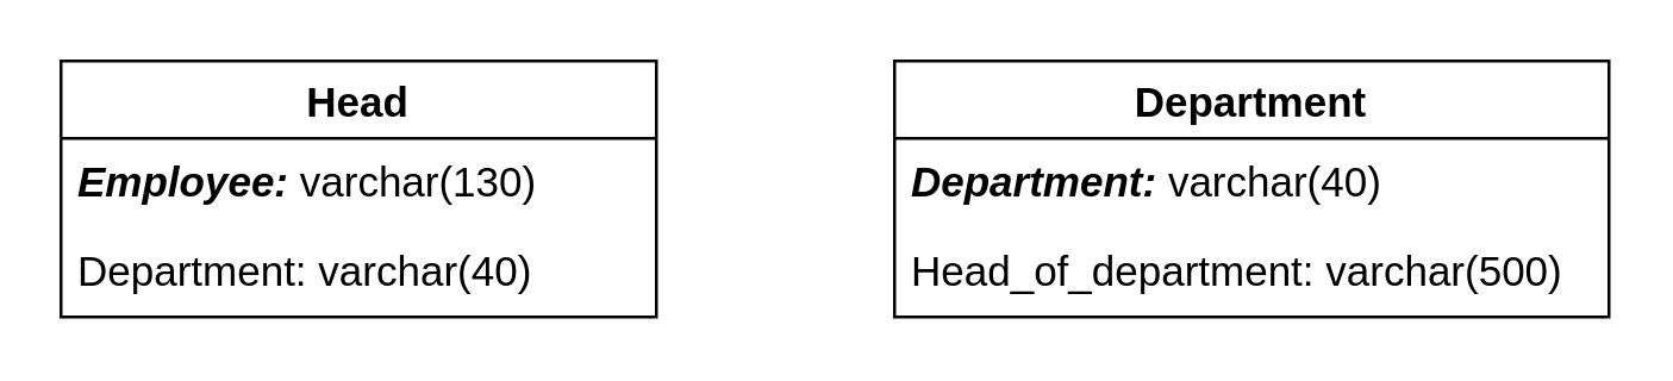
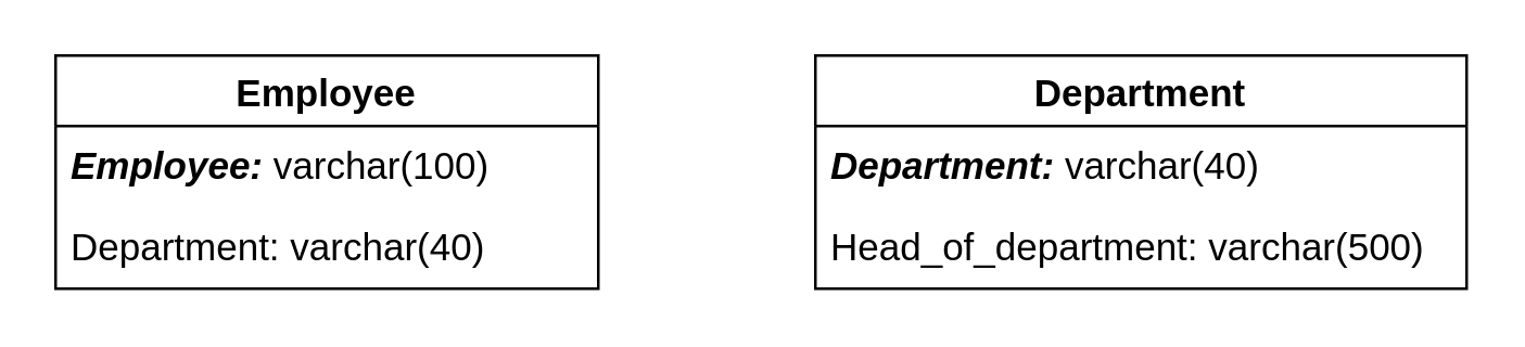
  <mxCell id="0" />
  <mxCell id="1" parent="0" />
- <mxCell id="2" value="Head" style="swimlane;fontStyle=1;childLayout=stackLayout;horizontal=1;startSize=26;horizontalStack=0;resizeParent=1;resizeParentMax=0;resizeLast=0;collapsible=1;marginBottom=0;align=center;fontSize=14;rounded=0;sketch=0;" parent="1" vertex="1"><mxGeometry x="20" y="20" width="200" height="86" as="geometry" /></mxCell>
- <mxCell id="3" value="&lt;i style=&quot;font-size: 14px;&quot;&gt;&lt;b style=&quot;font-size: 14px;&quot;&gt;Employee:&lt;/b&gt;&lt;/i&gt; varchar(130)" style="text;strokeColor=none;fillColor=none;spacingLeft=4;spacingRight=4;overflow=hidden;rotatable=0;points=[[0,0.5],[1,0.5]];portConstraint=eastwest;fontSize=14;rounded=0;sketch=0;html=1;" parent="2" vertex="1"><mxGeometry y="26" width="200" height="30" as="geometry" /></mxCell>
+ <mxCell id="2" value="Employee" style="swimlane;fontStyle=1;childLayout=stackLayout;horizontal=1;startSize=26;horizontalStack=0;resizeParent=1;resizeParentMax=0;resizeLast=0;collapsible=1;marginBottom=0;align=center;fontSize=14;rounded=0;sketch=0;" parent="1" vertex="1"><mxGeometry x="20" y="20" width="200" height="86" as="geometry" /></mxCell>
+ <mxCell id="3" value="&lt;i style=&quot;font-size: 14px;&quot;&gt;&lt;b style=&quot;font-size: 14px;&quot;&gt;Employee:&lt;/b&gt;&lt;/i&gt; varchar(100)" style="text;strokeColor=none;fillColor=none;spacingLeft=4;spacingRight=4;overflow=hidden;rotatable=0;points=[[0,0.5],[1,0.5]];portConstraint=eastwest;fontSize=14;rounded=0;sketch=0;html=1;" parent="2" vertex="1"><mxGeometry y="26" width="200" height="30" as="geometry" /></mxCell>
  <mxCell id="4" value="&lt;span style=&quot;font-size: 14px&quot;&gt;&lt;span style=&quot;font-size: 14px&quot;&gt;Department:&lt;/span&gt;&lt;/span&gt; varchar(40)" style="text;strokeColor=none;fillColor=none;spacingLeft=4;spacingRight=4;overflow=hidden;rotatable=0;points=[[0,0.5],[1,0.5]];portConstraint=eastwest;fontSize=14;rounded=0;sketch=0;html=1;" parent="2" vertex="1"><mxGeometry y="56" width="200" height="30" as="geometry" /></mxCell>
  <mxCell id="5" value="Department" style="swimlane;fontStyle=1;childLayout=stackLayout;horizontal=1;startSize=26;horizontalStack=0;resizeParent=1;resizeParentMax=0;resizeLast=0;collapsible=1;marginBottom=0;align=center;fontSize=14;rounded=0;sketch=0;" parent="1" vertex="1"><mxGeometry x="300" y="20" width="240" height="86" as="geometry" /></mxCell>
  <mxCell id="6" value="&lt;b style=&quot;font-size: 14px;&quot;&gt;&lt;i style=&quot;font-size: 14px;&quot;&gt;Department:&lt;/i&gt;&lt;/b&gt; varchar(40)" style="text;strokeColor=none;fillColor=none;spacingLeft=4;spacingRight=4;overflow=hidden;rotatable=0;points=[[0,0.5],[1,0.5]];portConstraint=eastwest;fontSize=14;rounded=0;sketch=0;fontStyle=0;html=1;" parent="5" vertex="1"><mxGeometry y="26" width="240" height="30" as="geometry" /></mxCell>
  <mxCell id="7" value="&lt;span style=&quot;font-size: 14px&quot;&gt;&lt;span style=&quot;font-size: 14px&quot;&gt;Head_of_department:&lt;/span&gt;&lt;/span&gt; varchar(500)" style="text;strokeColor=none;fillColor=none;spacingLeft=4;spacingRight=4;overflow=hidden;rotatable=0;points=[[0,0.5],[1,0.5]];portConstraint=eastwest;fontSize=14;rounded=0;sketch=0;html=1;" parent="5" vertex="1"><mxGeometry y="56" width="240" height="30" as="geometry" /></mxCell>
